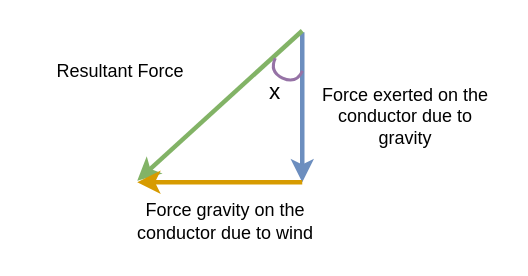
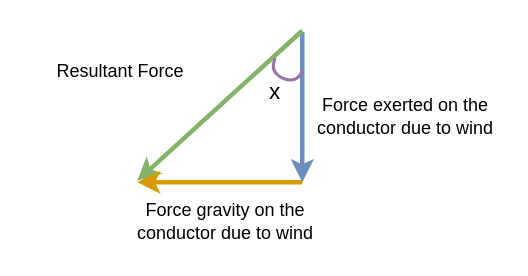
  <mxCell id="0" />
  <mxCell id="1" parent="0" />
  <mxCell id="2" value="" style="endArrow=classic;html=1;rounded=0;fillColor=#dae8fc;strokeColor=#6c8ebf;strokeWidth=3;" edge="1" parent="1"><mxGeometry width="50" height="50" relative="1" as="geometry"><mxPoint x="201" y="21" as="sourcePoint" /><mxPoint x="201" y="121" as="targetPoint" /></mxGeometry></mxCell>
  <mxCell id="3" value="" style="endArrow=classic;html=1;rounded=0;fillColor=#d5e8d4;strokeColor=#82b366;strokeWidth=3;" edge="1" parent="1"><mxGeometry width="50" height="50" relative="1" as="geometry"><mxPoint x="201" y="20" as="sourcePoint" /><mxPoint x="91" y="120" as="targetPoint" /></mxGeometry></mxCell>
  <mxCell id="4" value="" style="endArrow=classic;html=1;rounded=0;strokeWidth=3;fillColor=#ffe6cc;strokeColor=#d79b00;" edge="1" parent="1"><mxGeometry width="50" height="50" relative="1" as="geometry"><mxPoint x="201" y="121" as="sourcePoint" /><mxPoint x="91" y="121" as="targetPoint" /></mxGeometry></mxCell>
- <mxCell id="5" value="Force exerted on the conductor due to gravity" style="text;html=1;strokeColor=none;fillColor=none;align=center;verticalAlign=middle;whiteSpace=wrap;rounded=0;" vertex="1" parent="1"><mxGeometry x="210" y="62" width="120" height="30" as="geometry" /></mxCell>
+ <mxCell id="5" value="Force exerted on the conductor due to wind" style="text;html=1;strokeColor=none;fillColor=none;align=center;verticalAlign=middle;whiteSpace=wrap;rounded=0;" vertex="1" parent="1"><mxGeometry x="210" y="62" width="120" height="30" as="geometry" /></mxCell>
  <mxCell id="6" value="Force gravity on the conductor due to wind" style="text;html=1;strokeColor=none;fillColor=none;align=center;verticalAlign=middle;whiteSpace=wrap;rounded=0;" vertex="1" parent="1"><mxGeometry x="90" y="132" width="120" height="30" as="geometry" /></mxCell>
  <mxCell id="7" value="Resultant Force" style="text;html=1;strokeColor=none;fillColor=none;align=center;verticalAlign=middle;whiteSpace=wrap;rounded=0;" vertex="1" parent="1"><mxGeometry x="20" y="32" width="120" height="30" as="geometry" /></mxCell>
  <mxCell id="8" value="" style="shape=requiredInterface;html=1;verticalLabelPosition=bottom;sketch=0;rotation=115;strokeWidth=2;fillColor=#e1d5e7;strokeColor=#9673a6;" vertex="1" parent="1"><mxGeometry x="185" y="37" width="10" height="20" as="geometry" /></mxCell>
  <mxCell id="9" value="&lt;font size=&quot;1&quot;&gt;&lt;span style=&quot;font-size: 15px&quot;&gt;x&lt;/span&gt;&lt;/font&gt;" style="text;html=1;strokeColor=none;fillColor=none;align=center;verticalAlign=middle;whiteSpace=wrap;rounded=0;" vertex="1" parent="1"><mxGeometry x="153" y="45" width="60" height="30" as="geometry" /></mxCell>
